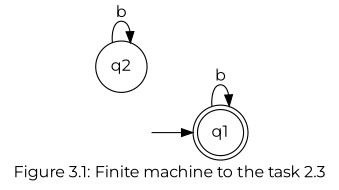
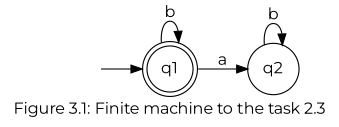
  digraph {
    fontname=Montserrat
    label="Figure 3.1: Finite machine to the task 2.3"
    rankdir=LR
    node [fontname=Montserrat]
    edge [fontname=Montserrat]
    "" [shape=none]
    q1 [shape=doublecircle]
    q2 [shape=circle]
    "" -> q1
    q1 -> q1 [label=b]
+   q1 -> q2 [label=a]
    q2 -> q2 [label=b]
  }
